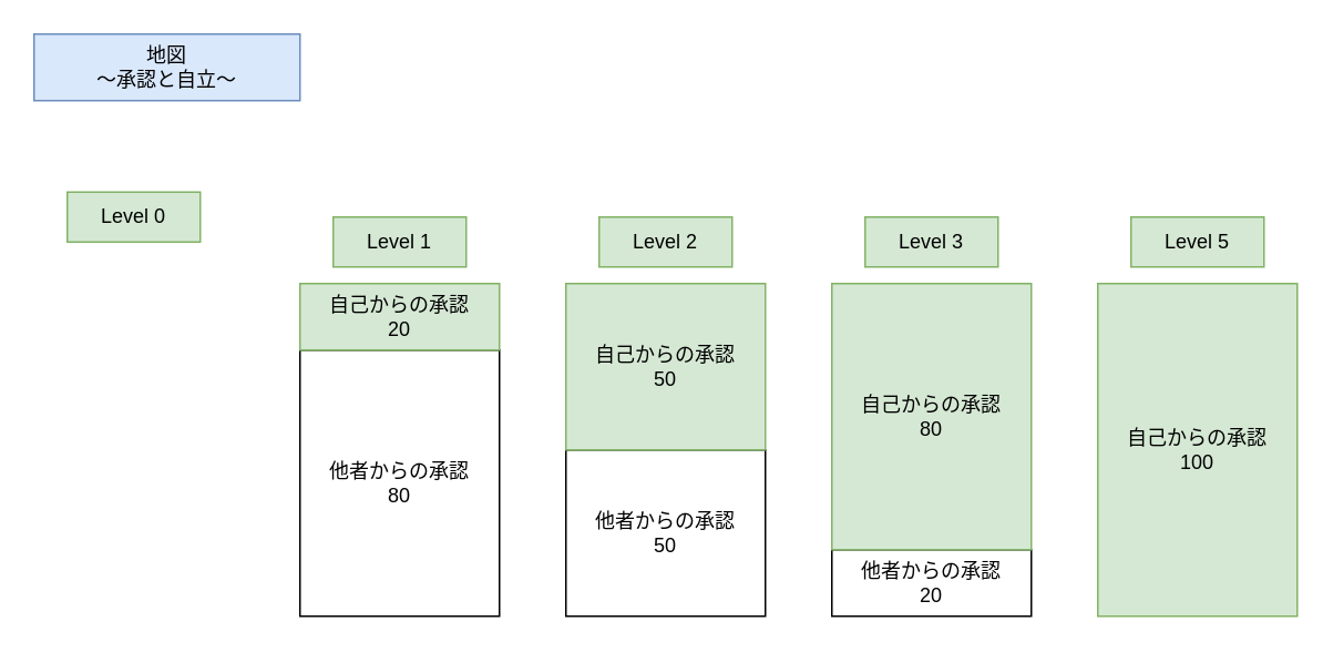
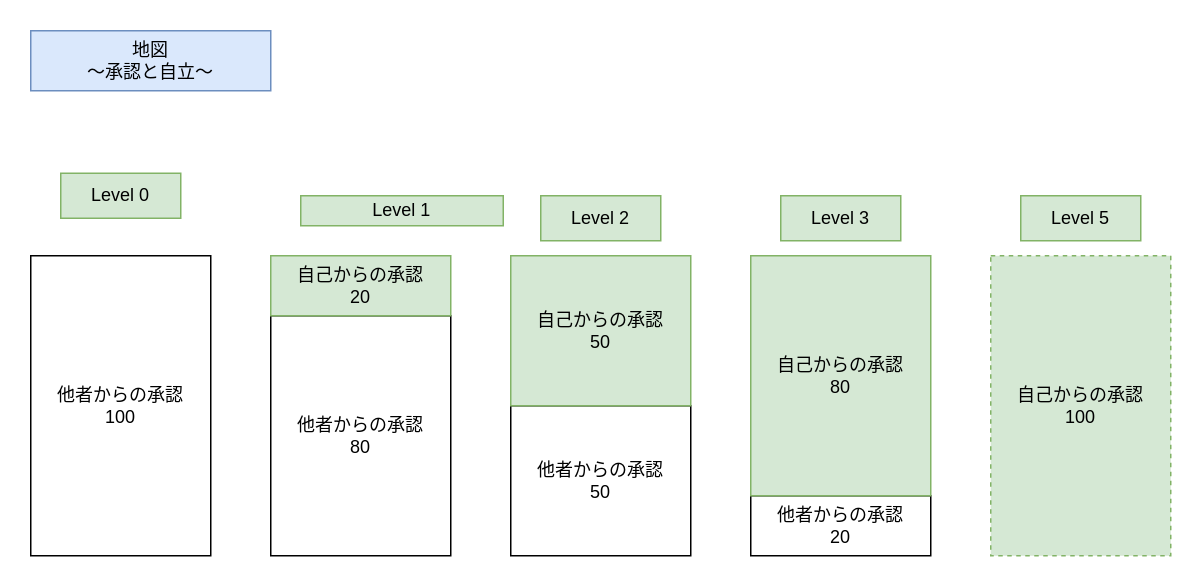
  <mxCell id="0" />
  <mxCell id="1" parent="0" />
  <mxCell id="2" value="地図&lt;div&gt;～承認と自立～&lt;/div&gt;" style="text;html=1;align=center;verticalAlign=middle;whiteSpace=wrap;rounded=0;fillColor=#dae8fc;strokeColor=#6c8ebf;" parent="1" vertex="1"><mxGeometry x="20" y="20" width="160" height="40" as="geometry" /></mxCell>
+ <mxCell id="3" value="他者からの承認&lt;div&gt;100&lt;/div&gt;" style="rounded=0;whiteSpace=wrap;html=1;" vertex="1" parent="1"><mxGeometry x="20" y="170" width="120" height="200" as="geometry" /></mxCell>
  <mxCell id="4" value="Level 0" style="text;html=1;align=center;verticalAlign=middle;whiteSpace=wrap;rounded=0;fillColor=#d5e8d4;strokeColor=#82b366;" vertex="1" parent="1"><mxGeometry x="40" y="115" width="80" height="30" as="geometry" /></mxCell>
  <mxCell id="5" value="他者からの承認&lt;div&gt;80&lt;/div&gt;" style="rounded=0;whiteSpace=wrap;html=1;" vertex="1" parent="1"><mxGeometry x="180" y="210" width="120" height="160" as="geometry" /></mxCell>
- <mxCell id="6" value="Level 1" style="text;html=1;align=center;verticalAlign=middle;whiteSpace=wrap;rounded=0;fillColor=#d5e8d4;strokeColor=#82b366;" vertex="1" parent="1"><mxGeometry x="200" y="130" width="80" height="30" as="geometry" /></mxCell>
+ <mxCell id="6" value="Level 1" style="text;html=1;align=center;verticalAlign=middle;whiteSpace=wrap;rounded=0;fillColor=#d5e8d4;strokeColor=#82b366;" vertex="1" parent="1"><mxGeometry x="200" y="130" width="135" height="20" as="geometry" /></mxCell>
  <mxCell id="7" value="自己からの承認&lt;div&gt;20&lt;/div&gt;" style="rounded=0;whiteSpace=wrap;html=1;fillColor=#d5e8d4;strokeColor=#82b366;" vertex="1" parent="1"><mxGeometry x="180" y="170" width="120" height="40" as="geometry" /></mxCell>
  <mxCell id="8" value="他者からの承認&lt;div&gt;50&lt;/div&gt;" style="rounded=0;whiteSpace=wrap;html=1;" vertex="1" parent="1"><mxGeometry x="340" y="270" width="120" height="100" as="geometry" /></mxCell>
  <mxCell id="9" value="自己からの承認&lt;div&gt;50&lt;/div&gt;" style="rounded=0;whiteSpace=wrap;html=1;fillColor=#d5e8d4;strokeColor=#82b366;" vertex="1" parent="1"><mxGeometry x="340" y="170" width="120" height="100" as="geometry" /></mxCell>
  <mxCell id="10" value="Level 2" style="text;html=1;align=center;verticalAlign=middle;whiteSpace=wrap;rounded=0;fillColor=#d5e8d4;strokeColor=#82b366;" vertex="1" parent="1"><mxGeometry x="360" y="130" width="80" height="30" as="geometry" /></mxCell>
  <mxCell id="11" value="他者からの承認&lt;div&gt;20&lt;/div&gt;" style="rounded=0;whiteSpace=wrap;html=1;" vertex="1" parent="1"><mxGeometry x="500" y="330" width="120" height="40" as="geometry" /></mxCell>
  <mxCell id="12" value="自己からの承認&lt;div&gt;80&lt;/div&gt;" style="rounded=0;whiteSpace=wrap;html=1;fillColor=#d5e8d4;strokeColor=#82b366;" vertex="1" parent="1"><mxGeometry x="500" y="170" width="120" height="160" as="geometry" /></mxCell>
  <mxCell id="13" value="Level 3" style="text;html=1;align=center;verticalAlign=middle;whiteSpace=wrap;rounded=0;fillColor=#d5e8d4;strokeColor=#82b366;" vertex="1" parent="1"><mxGeometry x="520" y="130" width="80" height="30" as="geometry" /></mxCell>
- <mxCell id="14" value="自己からの承認&lt;div&gt;100&lt;/div&gt;" style="rounded=0;whiteSpace=wrap;html=1;fillColor=#d5e8d4;strokeColor=#82b366;" vertex="1" parent="1"><mxGeometry x="660" y="170" width="120" height="200" as="geometry" /></mxCell>
+ <mxCell id="14" value="自己からの承認&lt;div&gt;100&lt;/div&gt;" style="rounded=0;whiteSpace=wrap;html=1;fillColor=#d5e8d4;strokeColor=#82b366;dashed=1;" vertex="1" parent="1"><mxGeometry x="660" y="170" width="120" height="200" as="geometry" /></mxCell>
  <mxCell id="15" value="Level 5" style="text;html=1;align=center;verticalAlign=middle;whiteSpace=wrap;rounded=0;fillColor=#d5e8d4;strokeColor=#82b366;" vertex="1" parent="1"><mxGeometry x="680" y="130" width="80" height="30" as="geometry" /></mxCell>
